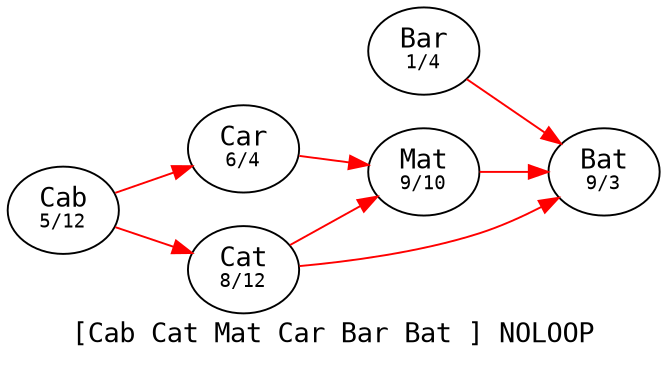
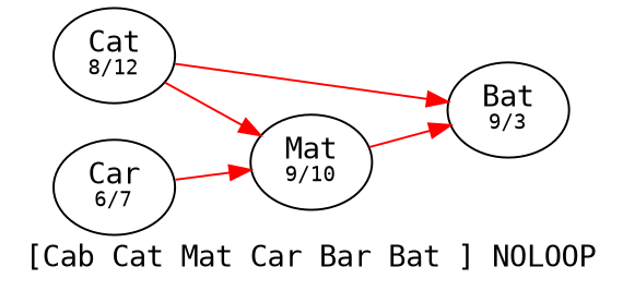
  digraph {
    fontname="DejaVu Sans Mono"
    label="[Cab Cat Mat Car Bar Bat ] NOLOOP"
    rankdir=LR
    node [fontname="DejaVu Sans Mono"]
    edge [color=red fontname="DejaVu Sans Mono"]
-   n1 [label=<Bar<BR /><FONT POINT-SIZE="10">1/4</FONT>>]
    n2 [label=<Bat<BR /><FONT POINT-SIZE="10">9/3</FONT>>]
-   n3 [label=<Cab<BR /><FONT POINT-SIZE="10">5/12</FONT>>]
-   n4 [label=<Car<BR /><FONT POINT-SIZE="10">6/4</FONT>>]
+   n4 [label=<Car<BR /><FONT POINT-SIZE="10">6/7</FONT>>]
    n5 [label=<Cat<BR /><FONT POINT-SIZE="10">8/12</FONT>>]
    n6 [label=<Mat<BR /><FONT POINT-SIZE="10">9/10</FONT>>]
-   n1 -> n2
-   n3 -> n4
-   n3 -> n5
    n4 -> n6
    n5 -> n2
    n5 -> n6
    n6 -> n2
  }
